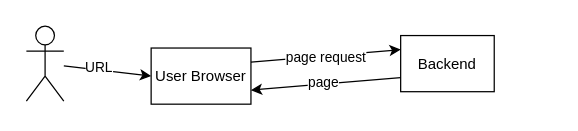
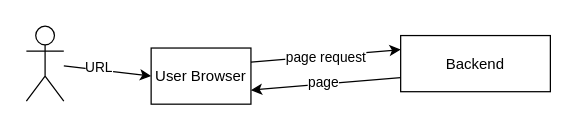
  <mxCell id="0" />
  <mxCell id="1" parent="0" />
- <mxCell id="2" value="Backend" style="rounded=0;whiteSpace=wrap;html=1;" vertex="1" parent="1"><mxGeometry x="320" y="28" width="75" height="45" as="geometry" /></mxCell>
+ <mxCell id="2" value="Backend" style="rounded=0;whiteSpace=wrap;html=1;" vertex="1" parent="1"><mxGeometry x="320" y="28" width="120" height="45" as="geometry" /></mxCell>
  <mxCell id="3" value="User Browser" style="rounded=0;whiteSpace=wrap;html=1;" vertex="1" parent="1"><mxGeometry x="120" y="38" width="80" height="45" as="geometry" /></mxCell>
  <mxCell id="4" value="" style="shape=umlActor;verticalLabelPosition=bottom;verticalAlign=top;html=1;outlineConnect=0;" vertex="1" parent="1"><mxGeometry x="20" y="20.5" width="30" height="60" as="geometry" /></mxCell>
  <mxCell id="5" value="" style="endArrow=classic;html=1;rounded=0;exitX=1;exitY=0.25;exitDx=0;exitDy=0;entryX=0;entryY=0.25;entryDx=0;entryDy=0;" edge="1" parent="1" source="3" target="2"><mxGeometry width="50" height="50" relative="1" as="geometry"><mxPoint x="260" y="103" as="sourcePoint" /><mxPoint x="310" y="53" as="targetPoint" /></mxGeometry></mxCell>
  <mxCell id="6" value="page request" style="edgeLabel;html=1;align=center;verticalAlign=middle;resizable=0;points=[];" vertex="1" connectable="0" parent="5"><mxGeometry x="-0.275" relative="1" as="geometry"><mxPoint x="16" as="offset" /></mxGeometry></mxCell>
  <mxCell id="7" value="" style="endArrow=classic;html=1;rounded=0;exitX=0;exitY=0.75;exitDx=0;exitDy=0;entryX=1;entryY=0.75;entryDx=0;entryDy=0;" edge="1" parent="1" source="2" target="3"><mxGeometry width="50" height="50" relative="1" as="geometry"><mxPoint x="230" y="113" as="sourcePoint" /><mxPoint x="280" y="63" as="targetPoint" /></mxGeometry></mxCell>
  <mxCell id="8" value="page" style="edgeLabel;html=1;align=center;verticalAlign=middle;resizable=0;points=[];" vertex="1" connectable="0" parent="7"><mxGeometry x="0.045" y="-1" relative="1" as="geometry"><mxPoint as="offset" /></mxGeometry></mxCell>
  <mxCell id="9" value="" style="endArrow=classic;html=1;rounded=0;entryX=0;entryY=0.5;entryDx=0;entryDy=0;" edge="1" parent="1" source="4" target="3"><mxGeometry width="50" height="50" relative="1" as="geometry"><mxPoint x="260" y="53" as="sourcePoint" /><mxPoint x="310" y="3" as="targetPoint" /></mxGeometry></mxCell>
  <mxCell id="10" value="URL" style="edgeLabel;html=1;align=center;verticalAlign=middle;resizable=0;points=[];" vertex="1" connectable="0" parent="9"><mxGeometry x="-0.234" y="2" relative="1" as="geometry"><mxPoint as="offset" /></mxGeometry></mxCell>
